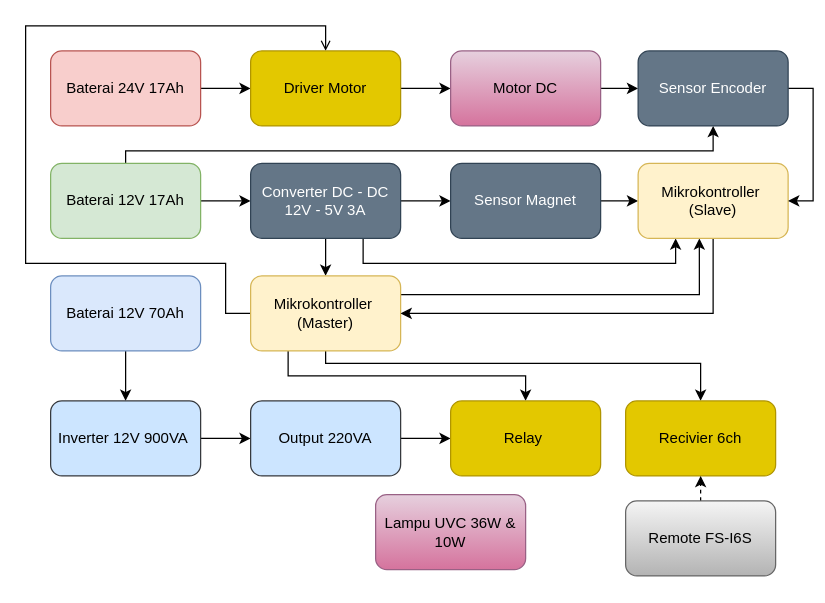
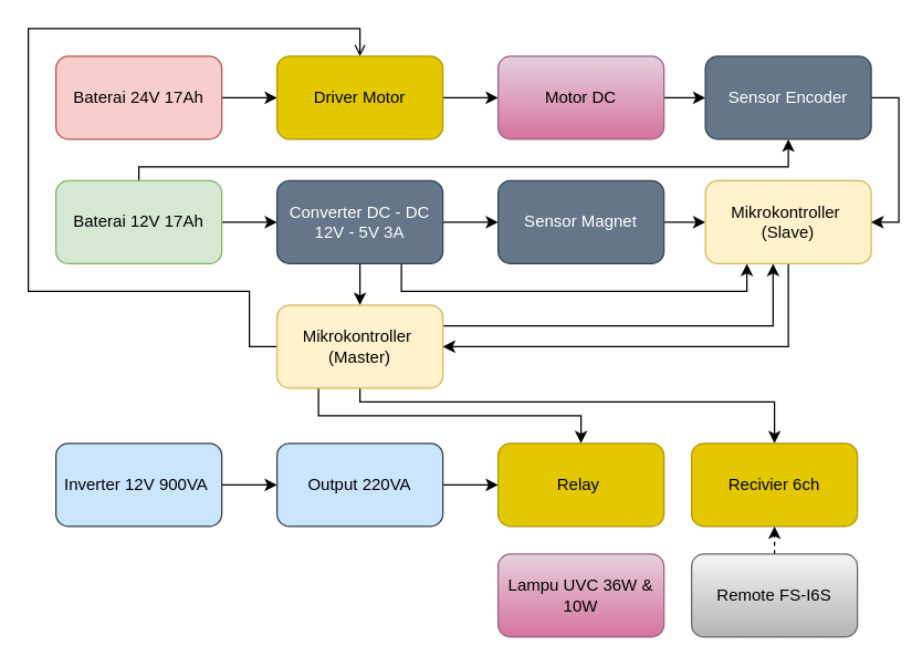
  <mxCell id="0" />
  <mxCell id="1" parent="0" />
  <mxCell id="2" style="edgeStyle=orthogonalEdgeStyle;rounded=0;orthogonalLoop=1;jettySize=auto;html=1;exitX=1;exitY=0.5;exitDx=0;exitDy=0;entryX=0;entryY=0.5;entryDx=0;entryDy=0;" edge="1" parent="1" source="3" target="19"><mxGeometry relative="1" as="geometry" /></mxCell>
  <mxCell id="3" value="Baterai 24V 17Ah" style="rounded=1;whiteSpace=wrap;html=1;fillColor=#f8cecc;strokeColor=#b85450;" vertex="1" parent="1"><mxGeometry x="40" y="40" width="120" height="60" as="geometry" /></mxCell>
  <mxCell id="4" style="edgeStyle=orthogonalEdgeStyle;rounded=0;orthogonalLoop=1;jettySize=auto;html=1;exitX=1;exitY=0.5;exitDx=0;exitDy=0;entryX=0;entryY=0.5;entryDx=0;entryDy=0;" edge="1" parent="1" source="6" target="12"><mxGeometry relative="1" as="geometry" /></mxCell>
  <mxCell id="5" style="edgeStyle=orthogonalEdgeStyle;rounded=0;orthogonalLoop=1;jettySize=auto;html=1;exitX=0.5;exitY=0;exitDx=0;exitDy=0;entryX=0.5;entryY=1;entryDx=0;entryDy=0;" edge="1" parent="1" source="6" target="32"><mxGeometry relative="1" as="geometry"><Array as="points"><mxPoint x="100" y="120" /><mxPoint x="570" y="120" /></Array></mxGeometry></mxCell>
  <mxCell id="6" value="Baterai 12V 17Ah" style="rounded=1;whiteSpace=wrap;html=1;fillColor=#d5e8d4;strokeColor=#82b366;" vertex="1" parent="1"><mxGeometry x="40" y="130" width="120" height="60" as="geometry" /></mxCell>
- <mxCell id="7" style="edgeStyle=orthogonalEdgeStyle;rounded=0;orthogonalLoop=1;jettySize=auto;html=1;exitX=0.5;exitY=1;exitDx=0;exitDy=0;entryX=0.5;entryY=0;entryDx=0;entryDy=0;" edge="1" parent="1" source="8" target="23"><mxGeometry relative="1" as="geometry" /></mxCell>
- <mxCell id="8" value="Baterai 12V 70Ah" style="rounded=1;whiteSpace=wrap;html=1;fillColor=#dae8fc;strokeColor=#6c8ebf;" vertex="1" parent="1"><mxGeometry x="40" y="220" width="120" height="60" as="geometry" /></mxCell>
  <mxCell id="9" style="edgeStyle=orthogonalEdgeStyle;rounded=0;orthogonalLoop=1;jettySize=auto;html=1;exitX=1;exitY=0.5;exitDx=0;exitDy=0;entryX=0;entryY=0.5;entryDx=0;entryDy=0;" edge="1" parent="1" source="12" target="21"><mxGeometry relative="1" as="geometry" /></mxCell>
  <mxCell id="10" style="edgeStyle=orthogonalEdgeStyle;rounded=0;orthogonalLoop=1;jettySize=auto;html=1;exitX=0.5;exitY=1;exitDx=0;exitDy=0;entryX=0.5;entryY=0;entryDx=0;entryDy=0;" edge="1" parent="1" source="12" target="17"><mxGeometry relative="1" as="geometry" /></mxCell>
  <mxCell id="11" style="edgeStyle=orthogonalEdgeStyle;rounded=0;orthogonalLoop=1;jettySize=auto;html=1;exitX=0.75;exitY=1;exitDx=0;exitDy=0;entryX=0.25;entryY=1;entryDx=0;entryDy=0;" edge="1" parent="1" source="12" target="28"><mxGeometry relative="1" as="geometry"><mxPoint x="290" y="210" as="targetPoint" /></mxGeometry></mxCell>
  <mxCell id="12" value="Converter DC - DC 12V - 5V 3A" style="rounded=1;whiteSpace=wrap;html=1;fillColor=#647687;strokeColor=#314354;fontColor=#ffffff;" vertex="1" parent="1"><mxGeometry x="200" y="130" width="120" height="60" as="geometry" /></mxCell>
  <mxCell id="13" style="edgeStyle=orthogonalEdgeStyle;rounded=0;orthogonalLoop=1;jettySize=auto;html=1;exitX=1;exitY=0.25;exitDx=0;exitDy=0;entryX=0.408;entryY=1;entryDx=0;entryDy=0;entryPerimeter=0;" edge="1" parent="1" source="17" target="28"><mxGeometry relative="1" as="geometry" /></mxCell>
  <mxCell id="14" style="edgeStyle=orthogonalEdgeStyle;rounded=0;orthogonalLoop=1;jettySize=auto;html=1;exitX=0;exitY=0.5;exitDx=0;exitDy=0;entryX=0.5;entryY=0;entryDx=0;entryDy=0;endArrow=open;" edge="1" parent="1" source="17" target="19"><mxGeometry relative="1" as="geometry"><mxPoint x="180" y="210" as="targetPoint" /><Array as="points"><mxPoint x="180" y="250" /><mxPoint x="180" y="210" /><mxPoint x="20" y="210" /><mxPoint x="20" y="20" /><mxPoint x="260" y="20" /></Array></mxGeometry></mxCell>
  <mxCell id="15" style="edgeStyle=orthogonalEdgeStyle;rounded=0;orthogonalLoop=1;jettySize=auto;html=1;exitX=0.25;exitY=1;exitDx=0;exitDy=0;" edge="1" parent="1" source="17" target="26"><mxGeometry relative="1" as="geometry"><mxPoint x="220" y="300" as="sourcePoint" /><Array as="points"><mxPoint x="230" y="300" /><mxPoint x="420" y="300" /></Array></mxGeometry></mxCell>
  <mxCell id="16" style="edgeStyle=orthogonalEdgeStyle;rounded=0;orthogonalLoop=1;jettySize=auto;html=1;exitX=0.5;exitY=1;exitDx=0;exitDy=0;" edge="1" parent="1" source="17"><mxGeometry relative="1" as="geometry"><mxPoint x="560" y="320" as="targetPoint" /><Array as="points"><mxPoint x="260" y="290" /><mxPoint x="560" y="290" /></Array></mxGeometry></mxCell>
  <mxCell id="17" value="Mikrokontroller&amp;nbsp;&lt;br&gt;(Master)" style="rounded=1;whiteSpace=wrap;html=1;fillColor=#fff2cc;strokeColor=#d6b656;" vertex="1" parent="1"><mxGeometry x="200" y="220" width="120" height="60" as="geometry" /></mxCell>
  <mxCell id="18" style="edgeStyle=orthogonalEdgeStyle;rounded=0;orthogonalLoop=1;jettySize=auto;html=1;exitX=1;exitY=0.5;exitDx=0;exitDy=0;entryX=0;entryY=0.5;entryDx=0;entryDy=0;" edge="1" parent="1" source="19" target="30"><mxGeometry relative="1" as="geometry" /></mxCell>
  <mxCell id="19" value="Driver Motor" style="rounded=1;whiteSpace=wrap;html=1;fillColor=#e3c800;strokeColor=#B09500;fontColor=#000000;" vertex="1" parent="1"><mxGeometry x="200" y="40" width="120" height="60" as="geometry" /></mxCell>
  <mxCell id="20" style="edgeStyle=orthogonalEdgeStyle;rounded=0;orthogonalLoop=1;jettySize=auto;html=1;exitX=1;exitY=0.5;exitDx=0;exitDy=0;entryX=0;entryY=0.5;entryDx=0;entryDy=0;" edge="1" parent="1" source="21" target="28"><mxGeometry relative="1" as="geometry" /></mxCell>
  <mxCell id="21" value="Sensor Magnet" style="rounded=1;whiteSpace=wrap;html=1;fillColor=#647687;strokeColor=#314354;fontColor=#ffffff;" vertex="1" parent="1"><mxGeometry x="360" y="130" width="120" height="60" as="geometry" /></mxCell>
  <mxCell id="22" style="edgeStyle=orthogonalEdgeStyle;rounded=0;orthogonalLoop=1;jettySize=auto;html=1;exitX=1;exitY=0.5;exitDx=0;exitDy=0;entryX=0;entryY=0.5;entryDx=0;entryDy=0;" edge="1" parent="1" source="23" target="25"><mxGeometry relative="1" as="geometry" /></mxCell>
  <mxCell id="23" value="Inverter 12V 900VA&amp;nbsp;" style="rounded=1;whiteSpace=wrap;html=1;fillColor=#cce5ff;strokeColor=#36393d;" vertex="1" parent="1"><mxGeometry x="40" y="320" width="120" height="60" as="geometry" /></mxCell>
  <mxCell id="24" style="edgeStyle=orthogonalEdgeStyle;rounded=0;orthogonalLoop=1;jettySize=auto;html=1;exitX=1;exitY=0.5;exitDx=0;exitDy=0;entryX=0;entryY=0.5;entryDx=0;entryDy=0;" edge="1" parent="1" source="25" target="26"><mxGeometry relative="1" as="geometry" /></mxCell>
  <mxCell id="25" value="Output 220VA" style="rounded=1;whiteSpace=wrap;html=1;fillColor=#cce5ff;strokeColor=#36393d;" vertex="1" parent="1"><mxGeometry x="200" y="320" width="120" height="60" as="geometry" /></mxCell>
  <mxCell id="26" value="Relay&amp;nbsp;" style="rounded=1;whiteSpace=wrap;html=1;fillColor=#e3c800;strokeColor=#B09500;fontColor=#000000;" vertex="1" parent="1"><mxGeometry x="360" y="320" width="120" height="60" as="geometry" /></mxCell>
  <mxCell id="27" style="edgeStyle=orthogonalEdgeStyle;rounded=0;orthogonalLoop=1;jettySize=auto;html=1;exitX=0.5;exitY=1;exitDx=0;exitDy=0;entryX=1;entryY=0.5;entryDx=0;entryDy=0;" edge="1" parent="1" source="28" target="17"><mxGeometry relative="1" as="geometry"><mxPoint x="570" y="260" as="targetPoint" /></mxGeometry></mxCell>
  <mxCell id="28" value="Mikrokontroller&amp;nbsp;&lt;br&gt;(Slave)" style="rounded=1;whiteSpace=wrap;html=1;fillColor=#fff2cc;strokeColor=#d6b656;" vertex="1" parent="1"><mxGeometry x="510" y="130" width="120" height="60" as="geometry" /></mxCell>
  <mxCell id="29" style="edgeStyle=orthogonalEdgeStyle;rounded=0;orthogonalLoop=1;jettySize=auto;html=1;exitX=1;exitY=0.5;exitDx=0;exitDy=0;entryX=0;entryY=0.5;entryDx=0;entryDy=0;" edge="1" parent="1" source="30" target="32"><mxGeometry relative="1" as="geometry" /></mxCell>
  <mxCell id="30" value="Motor DC" style="rounded=1;whiteSpace=wrap;html=1;gradientColor=#d5739d;fillColor=#e6d0de;strokeColor=#996185;" vertex="1" parent="1"><mxGeometry x="360" y="40" width="120" height="60" as="geometry" /></mxCell>
  <mxCell id="31" style="edgeStyle=orthogonalEdgeStyle;rounded=0;orthogonalLoop=1;jettySize=auto;html=1;exitX=1;exitY=0.5;exitDx=0;exitDy=0;entryX=1;entryY=0.5;entryDx=0;entryDy=0;" edge="1" parent="1" source="32" target="28"><mxGeometry relative="1" as="geometry"><mxPoint x="650" y="250" as="targetPoint" /></mxGeometry></mxCell>
  <mxCell id="32" value="Sensor Encoder" style="rounded=1;whiteSpace=wrap;html=1;fillColor=#647687;strokeColor=#314354;fontColor=#ffffff;" vertex="1" parent="1"><mxGeometry x="510" y="40" width="120" height="60" as="geometry" /></mxCell>
- <mxCell id="33" value="Lampu UVC 36W &amp;amp; 10W" style="rounded=1;whiteSpace=wrap;html=1;gradientColor=#d5739d;fillColor=#e6d0de;strokeColor=#996185;" vertex="1" parent="1"><mxGeometry x="300" y="395" width="120" height="60" as="geometry" /></mxCell>
+ <mxCell id="33" value="Lampu UVC 36W &amp;amp; 10W" style="rounded=1;whiteSpace=wrap;html=1;gradientColor=#d5739d;fillColor=#e6d0de;strokeColor=#996185;" vertex="1" parent="1"><mxGeometry x="360" y="400" width="120" height="60" as="geometry" /></mxCell>
  <mxCell id="34" value="Recivier 6ch" style="rounded=1;whiteSpace=wrap;html=1;fillColor=#e3c800;strokeColor=#B09500;fontColor=#000000;" vertex="1" parent="1"><mxGeometry x="500" y="320" width="120" height="60" as="geometry" /></mxCell>
  <mxCell id="35" style="edgeStyle=orthogonalEdgeStyle;rounded=0;orthogonalLoop=1;jettySize=auto;html=1;exitX=0.5;exitY=0;exitDx=0;exitDy=0;entryX=0.5;entryY=1;entryDx=0;entryDy=0;dashed=1;" edge="1" parent="1" source="36" target="34"><mxGeometry relative="1" as="geometry" /></mxCell>
  <mxCell id="36" value="Remote FS-I6S" style="rounded=1;whiteSpace=wrap;html=1;gradientColor=#b3b3b3;fillColor=#f5f5f5;strokeColor=#666666;" vertex="1" parent="1"><mxGeometry x="500" y="400" width="120" height="60" as="geometry" /></mxCell>
